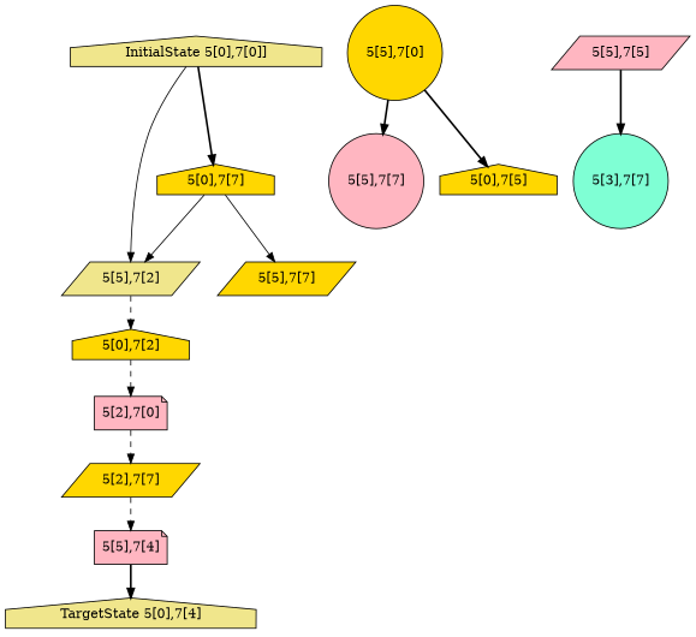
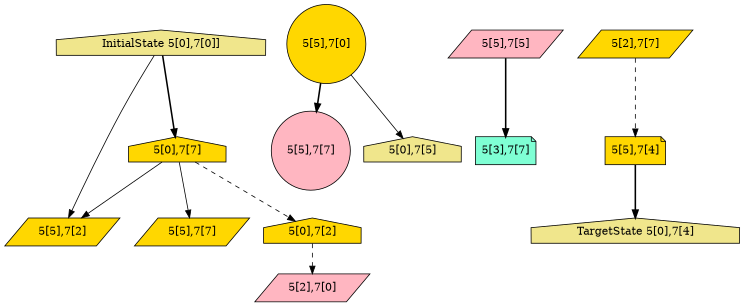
  digraph {
    node [fillcolor=gold shape=house style=filled]
    edge [style=bold]
    n1 [fillcolor=khaki label="InitialState 5[0],7[0]]"]
    n2 [label="5[0],7[7]"]
-   n3 [fillcolor=khaki label="5[5],7[2]" shape=parallelogram]
+   n3 [label="5[5],7[2]" shape=parallelogram]
    n4 [label="5[5],7[0]" shape=circle]
    n5 [fillcolor=lightpink label="5[5],7[7]" shape=circle]
-   n6 [label="5[0],7[5]"]
+   n6 [fillcolor=khaki label="5[0],7[5]"]
    n7 [label="5[5],7[7]" shape=parallelogram]
    n8 [label="5[0],7[2]"]
    n9 [fillcolor=lightpink label="5[5],7[5]" shape=parallelogram]
-   n10 [fillcolor=aquamarine label="5[3],7[7]" shape=circle]
-   n11 [fillcolor=lightpink label="5[2],7[0]" shape=note]
+   n10 [fillcolor=aquamarine label="5[3],7[7]" shape=note]
+   n11 [fillcolor=lightpink label="5[2],7[0]" shape=parallelogram]
    n12 [label="5[2],7[7]" shape=parallelogram]
-   n13 [fillcolor=lightpink label="5[5],7[4]" shape=note]
+   n13 [label="5[5],7[4]" shape=note]
    n14 [fillcolor=khaki label="TargetState 5[0],7[4]"]
    n1 -> n2
    n1 -> n3 [style=solid]
    n2 -> n3 [style=solid]
    n2 -> n7 [style=solid]
-   n3 -> n8 [style=dashed]
+   n2 -> n8 [style=dashed]
    n4 -> n5
-   n4 -> n6
+   n4 -> n6 [style=solid]
    n8 -> n11 [style=dashed]
    n9 -> n10
-   n11 -> n12 [style=dashed]
    n12 -> n13 [style=dashed]
    n13 -> n14
  }
